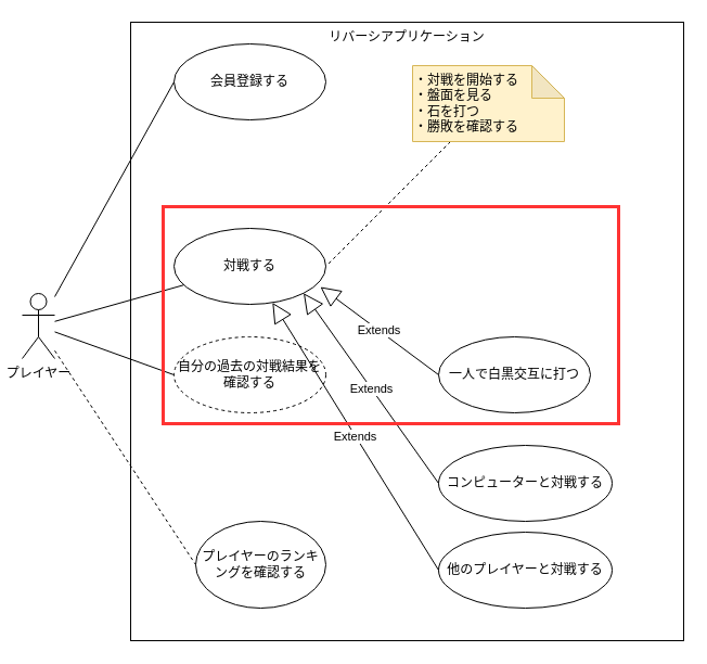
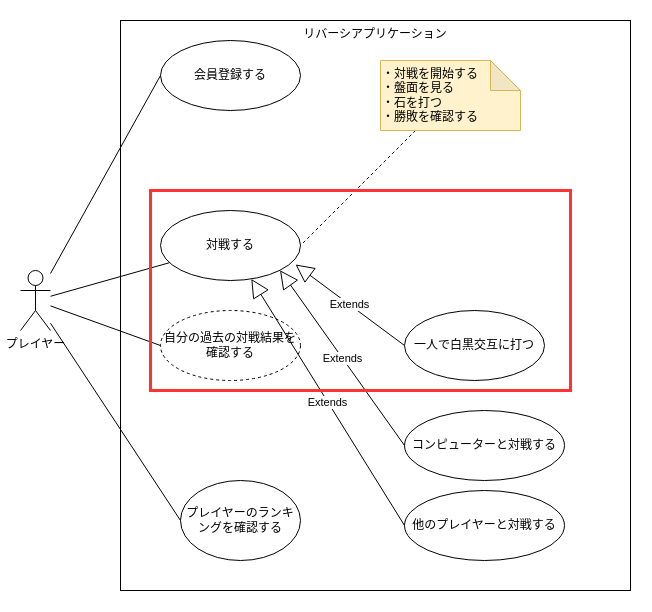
  <mxCell id="0" />
  <mxCell id="1" parent="0" />
  <mxCell id="2" value="&lt;div style=&quot;&quot;&gt;&lt;span style=&quot;background-color: initial;&quot;&gt;リバーシアプリケーション&lt;/span&gt;&lt;br&gt;&lt;/div&gt;" style="rounded=0;whiteSpace=wrap;html=1;align=center;verticalAlign=top;fillColor=none;" parent="1" vertex="1"><mxGeometry x="120" y="20" width="510" height="570" as="geometry" /></mxCell>
  <mxCell id="3" style="edgeStyle=none;html=1;startArrow=none;startFill=0;endArrow=none;endFill=0;" parent="1" source="7" target="8" edge="1"><mxGeometry relative="1" as="geometry" /></mxCell>
  <mxCell id="4" style="edgeStyle=none;html=1;entryX=0;entryY=0.5;entryDx=0;entryDy=0;startArrow=none;startFill=0;endArrow=none;endFill=0;" parent="1" source="7" target="11" edge="1"><mxGeometry relative="1" as="geometry" /></mxCell>
  <mxCell id="5" style="edgeStyle=none;html=1;entryX=0;entryY=0.5;entryDx=0;entryDy=0;startArrow=none;startFill=0;endArrow=none;endFill=0;" parent="1" source="7" target="12" edge="1"><mxGeometry relative="1" as="geometry" /></mxCell>
- <mxCell id="6" style="edgeStyle=none;html=1;entryX=0;entryY=0.5;entryDx=0;entryDy=0;startArrow=none;startFill=0;endArrow=none;endFill=0;dashed=1;" parent="1" source="7" target="19" edge="1"><mxGeometry relative="1" as="geometry" /></mxCell>
+ <mxCell id="6" style="edgeStyle=none;html=1;entryX=0;entryY=0.5;entryDx=0;entryDy=0;startArrow=none;startFill=0;endArrow=none;endFill=0;" parent="1" source="7" target="19" edge="1"><mxGeometry relative="1" as="geometry" /></mxCell>
  <mxCell id="7" value="プレイヤー" style="shape=umlActor;verticalLabelPosition=bottom;verticalAlign=top;html=1;outlineConnect=0;fillColor=none;" parent="1" vertex="1"><mxGeometry x="20" y="270" width="30" height="60" as="geometry" /></mxCell>
  <mxCell id="8" value="対戦する" style="ellipse;whiteSpace=wrap;html=1;fillColor=none;" parent="1" vertex="1"><mxGeometry x="160" y="210" width="140" height="70" as="geometry" /></mxCell>
  <mxCell id="9" style="edgeStyle=none;html=1;entryX=1;entryY=0.5;entryDx=0;entryDy=0;startArrow=none;startFill=0;endArrow=none;endFill=0;dashed=1;" parent="1" source="10" target="8" edge="1"><mxGeometry relative="1" as="geometry" /></mxCell>
  <mxCell id="10" value="・対戦を開始する&lt;br&gt;・盤面を見る&lt;br&gt;・石を打つ&lt;br&gt;・勝敗を確認する" style="shape=note;whiteSpace=wrap;html=1;backgroundOutline=1;darkOpacity=0.05;fillColor=#fff2cc;strokeColor=#d6b656;verticalAlign=top;align=left;" parent="1" vertex="1"><mxGeometry x="380" y="60" width="140" height="70" as="geometry" /></mxCell>
  <mxCell id="11" value="会員登録する" style="ellipse;whiteSpace=wrap;html=1;fillColor=none;" parent="1" vertex="1"><mxGeometry x="160" y="40" width="140" height="70" as="geometry" /></mxCell>
  <mxCell id="12" value="自分の過去の対戦結果を確認する" style="ellipse;whiteSpace=wrap;html=1;fillColor=none;dashed=1;" parent="1" vertex="1"><mxGeometry x="160" y="310" width="140" height="70" as="geometry" /></mxCell>
  <mxCell id="13" value="一人で白黒交互に打つ&lt;span style=&quot;color: rgba(0, 0, 0, 0); font-family: monospace; font-size: 0px; text-align: start;&quot;&gt;%3CmxGraphModel%3E%3Croot%3E%3CmxCell%20id%3D%220%22%2F%3E%3CmxCell%20id%3D%221%22%20parent%3D%220%22%2F%3E%3CmxCell%20id%3D%222%22%20value%3D%22%E5%AF%BE%E6%88%A6%E3%81%99%E3%82%8B%22%20style%3D%22ellipse%3BwhiteSpace%3Dwrap%3Bhtml%3D1%3BfillColor%3Dnone%3B%22%20vertex%3D%221%22%20parent%3D%221%22%3E%3CmxGeometry%20x%3D%22190%22%20y%3D%22140%22%20width%3D%22140%22%20height%3D%2270%22%20as%3D%22geometry%22%2F%3E%3C%2FmxCell%3E%3C%2Froot%3E%3C%2FmxGraphModel%3E&lt;/span&gt;" style="ellipse;whiteSpace=wrap;html=1;fillColor=none;" parent="1" vertex="1"><mxGeometry x="404" y="310" width="140" height="70" as="geometry" /></mxCell>
  <mxCell id="14" value="コンピューターと対戦する" style="ellipse;whiteSpace=wrap;html=1;fillColor=none;" parent="1" vertex="1"><mxGeometry x="404" y="410" width="160" height="70" as="geometry" /></mxCell>
  <mxCell id="15" value="他のプレイヤーと対戦する" style="ellipse;whiteSpace=wrap;html=1;fillColor=none;" parent="1" vertex="1"><mxGeometry x="404" y="490" width="160" height="70" as="geometry" /></mxCell>
  <mxCell id="16" value="Extends" style="endArrow=block;endSize=16;endFill=0;html=1;entryX=0.964;entryY=0.771;entryDx=0;entryDy=0;entryPerimeter=0;exitX=0;exitY=0.5;exitDx=0;exitDy=0;" parent="1" source="13" target="8" edge="1"><mxGeometry width="160" relative="1" as="geometry"><mxPoint x="310" y="280" as="sourcePoint" /><mxPoint x="470" y="280" as="targetPoint" /></mxGeometry></mxCell>
  <mxCell id="17" value="Extends" style="endArrow=block;endSize=16;endFill=0;html=1;entryX=1;entryY=1;entryDx=0;entryDy=0;exitX=0;exitY=0.5;exitDx=0;exitDy=0;" parent="1" source="14" target="8" edge="1"><mxGeometry width="160" relative="1" as="geometry"><mxPoint x="389.04" y="291.03" as="sourcePoint" /><mxPoint x="300" y="270" as="targetPoint" /></mxGeometry></mxCell>
  <mxCell id="18" value="Extends" style="endArrow=block;endSize=16;endFill=0;html=1;exitX=0;exitY=0.5;exitDx=0;exitDy=0;" parent="1" source="15" target="8" edge="1"><mxGeometry width="160" relative="1" as="geometry"><mxPoint x="364.5" y="395.25" as="sourcePoint" /><mxPoint x="259.997" y="289.999" as="targetPoint" /></mxGeometry></mxCell>
  <mxCell id="19" value="プレイヤーのランキングを確認する" style="ellipse;whiteSpace=wrap;html=1;fillColor=none;" parent="1" vertex="1"><mxGeometry x="180" y="480" width="120" height="80" as="geometry" /></mxCell>
  <mxCell id="20" value="" style="rounded=0;whiteSpace=wrap;html=1;fillColor=none;strokeColor=#FF3333;strokeWidth=3;" parent="1" vertex="1"><mxGeometry x="150" y="190" width="420" height="200" as="geometry" /></mxCell>
